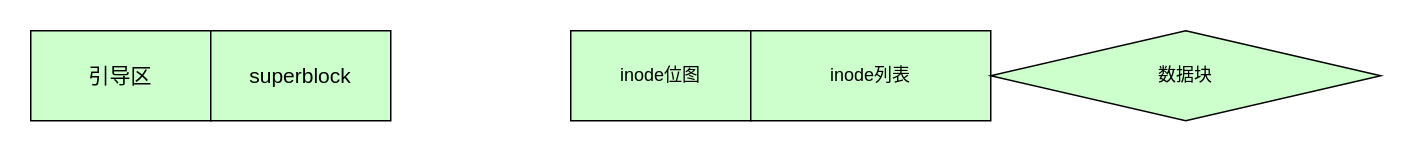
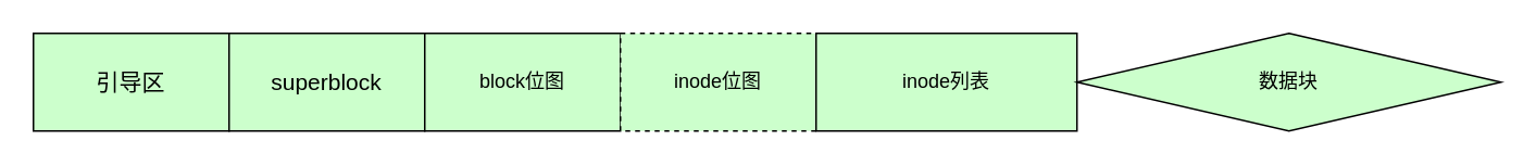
  <mxCell id="0" />
  <mxCell id="1" parent="0" />
  <mxCell id="2" value="&lt;font style=&quot;font-size: 14px&quot;&gt;引导区&lt;/font&gt;" style="rounded=0;whiteSpace=wrap;html=1;fillColor=#CCFFCC;" vertex="1" parent="1"><mxGeometry x="20" y="20" width="120" height="60" as="geometry" /></mxCell>
  <mxCell id="3" value="superblock" style="rounded=0;whiteSpace=wrap;html=1;fillColor=#CCFFCC;fontSize=14;" vertex="1" parent="1"><mxGeometry x="140" y="20" width="120" height="60" as="geometry" /></mxCell>
- <mxCell id="5" value="inode位图" style="rounded=0;whiteSpace=wrap;html=1;fillColor=#CCFFCC;" vertex="1" parent="1"><mxGeometry x="380" y="20" width="120" height="60" as="geometry" /></mxCell>
+ <mxCell id="4" value="block位图" style="rounded=0;whiteSpace=wrap;html=1;fillColor=#CCFFCC;" vertex="1" parent="1"><mxGeometry x="260" y="20" width="120" height="60" as="geometry" /></mxCell>
+ <mxCell id="5" value="inode位图" style="rounded=0;whiteSpace=wrap;html=1;fillColor=#CCFFCC;dashed=1;" vertex="1" parent="1"><mxGeometry x="380" y="20" width="120" height="60" as="geometry" /></mxCell>
  <mxCell id="6" value="inode列表" style="rounded=0;whiteSpace=wrap;html=1;fillColor=#CCFFCC;" vertex="1" parent="1"><mxGeometry x="500" y="20" width="160" height="60" as="geometry" /></mxCell>
  <mxCell id="7" value="数据块" style="rhombus;whiteSpace=wrap;html=1;fillColor=#CCFFCC;" vertex="1" parent="1"><mxGeometry x="660" y="20" width="260" height="60" as="geometry" /></mxCell>
